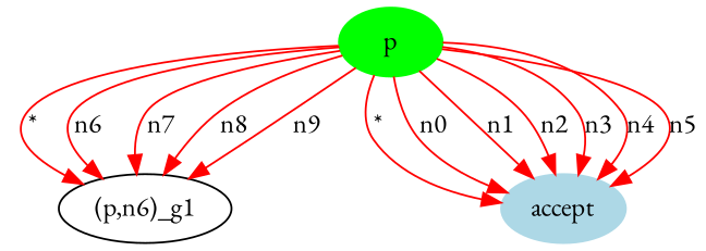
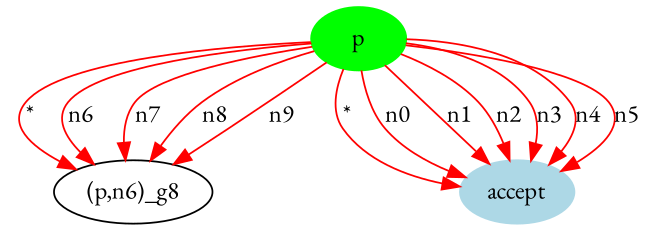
  digraph {
    fontname="EB Garamond"
    node [fontname="EB Garamond" style=filled]
    edge [color=red fontname="EB Garamond"]
-   n1 [label="(p,n6)_g1" style=""]
+   n1 [label="(p,n6)_g8" style=""]
    n2 [color=lightblue label=accept]
    n3 [color=green label=p]
    n3 -> n1 [label="*"]
    n3 -> n1 [label=n6]
    n3 -> n1 [label=n7]
    n3 -> n1 [label=n8]
    n3 -> n1 [label=n9]
    n3 -> n2 [label="*"]
    n3 -> n2 [label=n0]
    n3 -> n2 [label=n1]
    n3 -> n2 [label=n2]
    n3 -> n2 [label=n3]
    n3 -> n2 [label=n4]
    n3 -> n2 [label=n5]
  }
